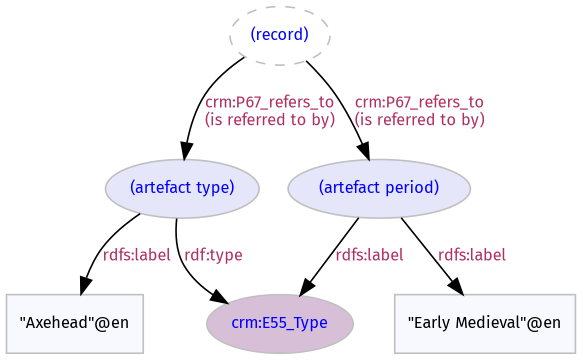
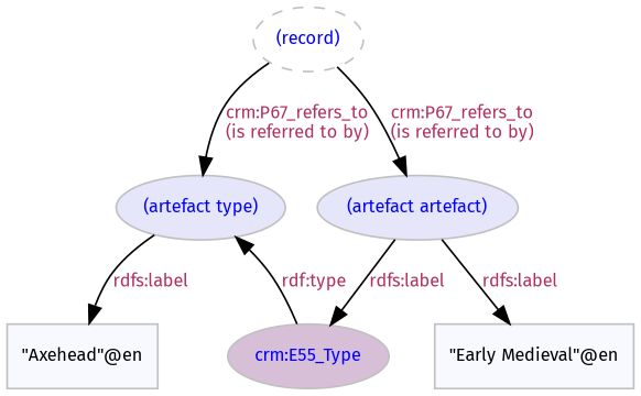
  digraph {
    fontname="Fira Sans"
    node [color=gray fillcolor=ghostwhite fontcolor=blue fontname="Fira Sans" fontsize=10 style=filled]
    edge [color=black fontcolor=maroon fontname="Fira Sans" fontsize=10]
    "(record)" [style=dashed]
    "(artefact type)" [fillcolor=lavender]
-   "(artefact period)" [fillcolor=lavender]
+   "(artefact period)" [fillcolor=lavender label="(artefact artefact)"]
    "\"Axehead\"@en" [fontcolor=black shape=box]
    "crm:E55_Type" [fillcolor=thistle]
    "\"Early Medieval\"@en" [fontcolor=black shape=box]
    "(record)" -> "(artefact type)" [label="crm:P67_refers_to\n(is referred to by)"]
    "(record)" -> "(artefact period)" [label="crm:P67_refers_to\n(is referred to by)"]
    "(artefact type)" -> "\"Axehead\"@en" [label="rdfs:label"]
-   "(artefact type)" -> "crm:E55_Type" [label="rdf:type"]
+   "crm:E55_Type" -> "(artefact type)" [label="rdf:type"]
    "(artefact period)" -> "crm:E55_Type" [label="rdfs:label"]
    "(artefact period)" -> "\"Early Medieval\"@en" [label="rdfs:label"]
  }
